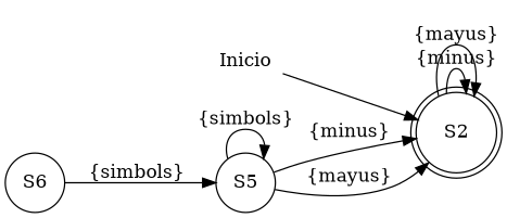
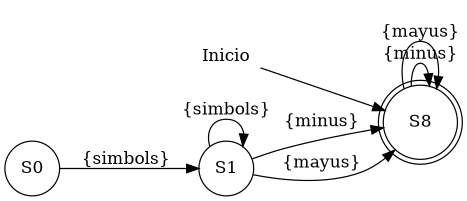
  digraph {
    rankdir=LR
    node [shape=circle]
    n1 [label=Inicio shape=plaintext]
-   S2 [peripheries=2]
-   S0 [label=S6]
-   S1 [label=S5]
+   S2 [peripheries=2 label=S8]
+   S0
+   S1
    n1 -> S2
    S2 -> S2 [label="{minus}"]
    S2 -> S2 [label="{mayus}"]
    S0 -> S1 [label="{simbols}"]
    S1 -> S2 [label="{minus}"]
    S1 -> S2 [label="{mayus}"]
    S1 -> S1 [label="{simbols}"]
  }
